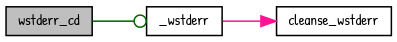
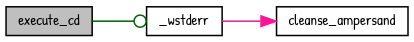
  digraph {
    fontname="Patrick Hand"
    rankdir=LR
    node [color=black fillcolor=white fontname="Patrick Hand" fontsize=10 shape=record style=filled]
    edge [fontname="Patrick Hand" fontsize=10 labelfontname=Helvetica labelfontsize=10 style=solid]
-   n1 [fillcolor=grey75 fontcolor=black height=0.2 label=wstderr_cd width=0.4]
+   n1 [fillcolor=grey75 fontcolor=black height=0.2 label=execute_cd width=0.4]
    n2 [height=0.2 label=_wstderr width=0.4]
-   n3 [height=0.2 label=cleanse_wstderr width=0.4]
+   n3 [height=0.2 label=cleanse_ampersand width=0.4]
    n1 -> n2 [arrowhead=odot color=darkgreen]
    n2 -> n3 [arrowhead=normal color=deeppink]
  }
